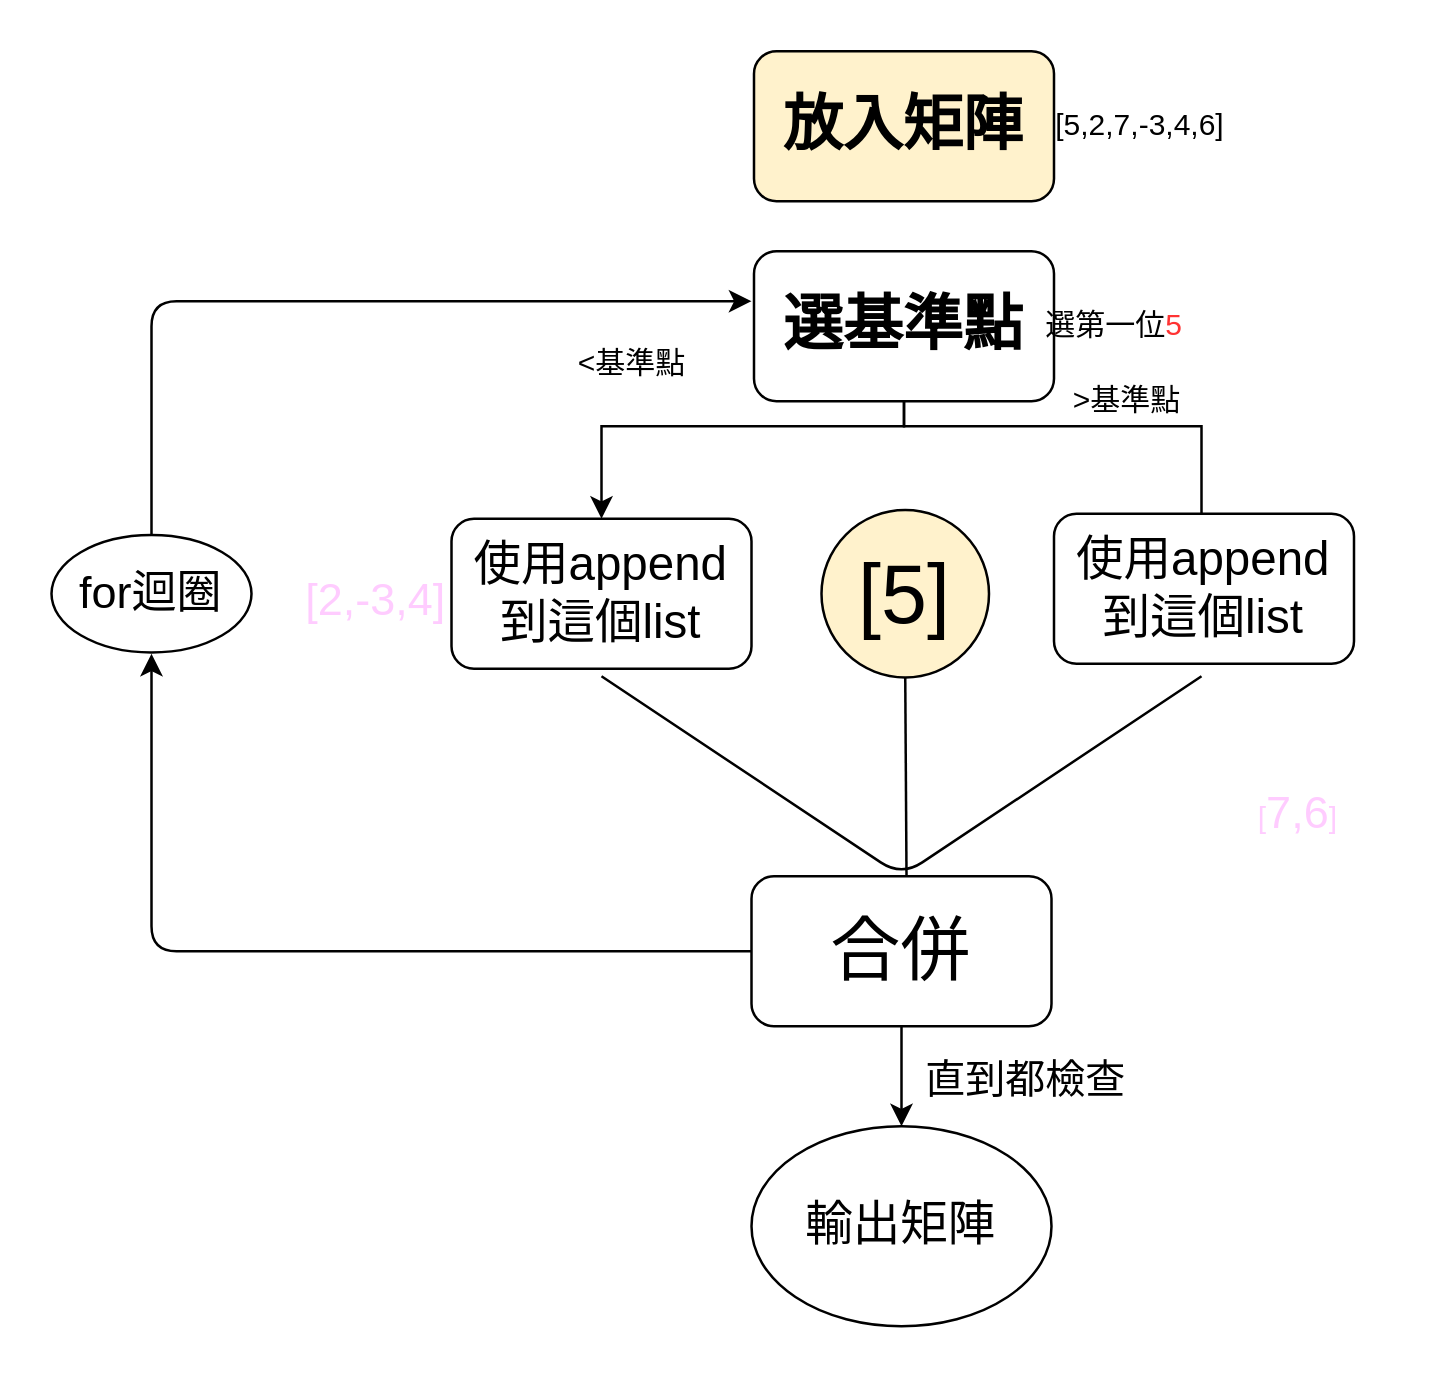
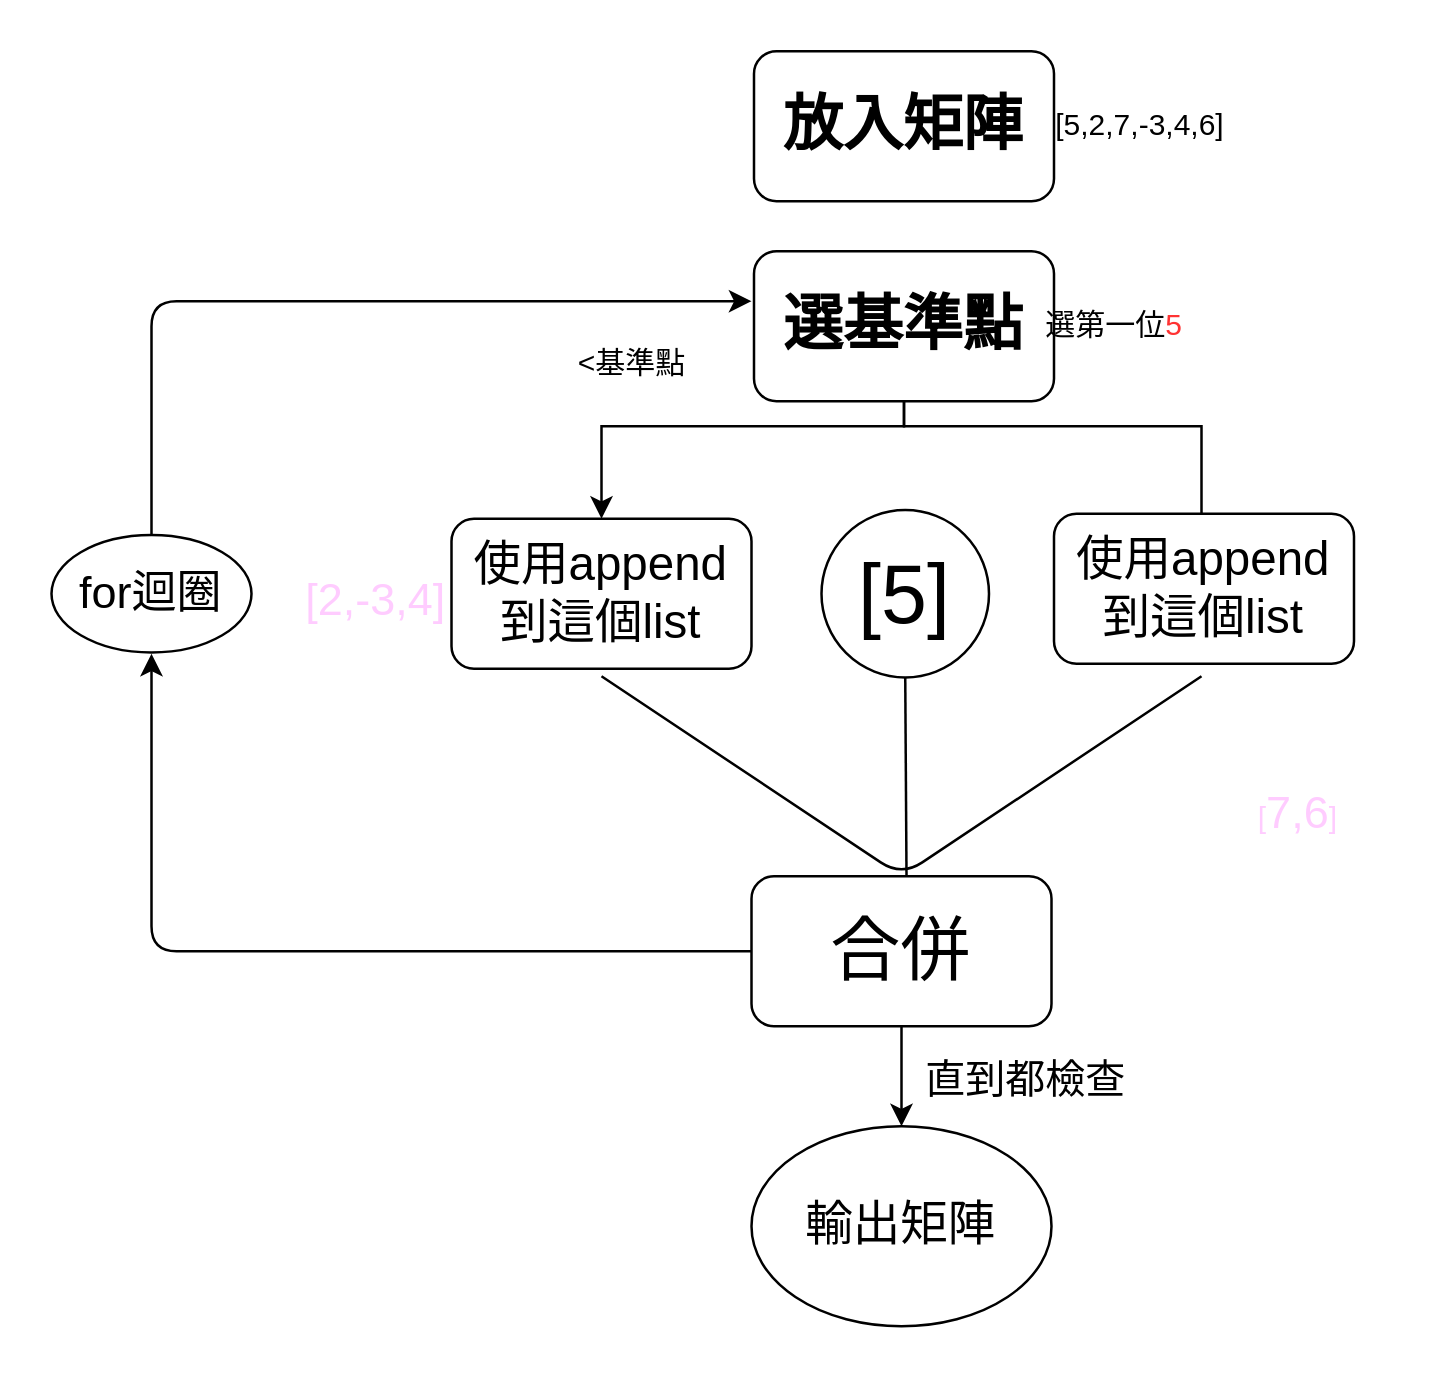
  <mxCell id="0" />
  <mxCell id="1" parent="0" />
- <mxCell id="2" value="&lt;b&gt;&lt;font style=&quot;font-size: 24px&quot;&gt;放入矩陣&lt;/font&gt;&lt;/b&gt;" style="rounded=1;whiteSpace=wrap;html=1;fillColor=#fff2cc;" vertex="1" parent="1"><mxGeometry x="301" y="20" width="120" height="60" as="geometry" /></mxCell>
+ <mxCell id="2" value="&lt;b&gt;&lt;font style=&quot;font-size: 24px&quot;&gt;放入矩陣&lt;/font&gt;&lt;/b&gt;" style="rounded=1;whiteSpace=wrap;html=1;" vertex="1" parent="1"><mxGeometry x="301" y="20" width="120" height="60" as="geometry" /></mxCell>
  <mxCell id="3" value="" style="edgeStyle=orthogonalEdgeStyle;rounded=0;orthogonalLoop=1;jettySize=auto;html=1;" edge="1" parent="1" source="5" target="6"><mxGeometry relative="1" as="geometry"><mxPoint x="210" y="190" as="targetPoint" /><Array as="points"><mxPoint x="361" y="170" /><mxPoint x="240" y="170" /></Array></mxGeometry></mxCell>
  <mxCell id="4" style="edgeStyle=orthogonalEdgeStyle;rounded=0;orthogonalLoop=1;jettySize=auto;html=1;exitX=1;exitY=0.5;exitDx=0;exitDy=0;" edge="1" parent="1" source="5"><mxGeometry relative="1" as="geometry"><mxPoint x="520" y="210" as="targetPoint" /><Array as="points"><mxPoint x="361" y="130" /><mxPoint x="361" y="170" /><mxPoint x="480" y="170" /><mxPoint x="480" y="210" /></Array></mxGeometry></mxCell>
  <mxCell id="5" value="&lt;b&gt;&lt;font style=&quot;font-size: 24px&quot;&gt;選基準點&lt;/font&gt;&lt;/b&gt;" style="rounded=1;whiteSpace=wrap;html=1;" vertex="1" parent="1"><mxGeometry x="301" y="100" width="120" height="60" as="geometry" /></mxCell>
  <mxCell id="6" value="&lt;font style=&quot;font-size: 19px&quot;&gt;使用append到這個list&lt;/font&gt;" style="rounded=1;whiteSpace=wrap;html=1;" vertex="1" parent="1"><mxGeometry x="180" y="207" width="120" height="60" as="geometry" /></mxCell>
  <mxCell id="7" value="&lt;font style=&quot;font-size: 19px&quot;&gt;使用append到這個list&lt;/font&gt;" style="rounded=1;whiteSpace=wrap;html=1;" vertex="1" parent="1"><mxGeometry x="421" y="205" width="120" height="60" as="geometry" /></mxCell>
  <mxCell id="8" value="&amp;lt;基準點" style="text;html=1;resizable=0;points=[];autosize=1;align=left;verticalAlign=top;spacingTop=-4;" vertex="1" parent="1"><mxGeometry x="229" y="135" width="60" height="20" as="geometry" /></mxCell>
- <mxCell id="9" value="&amp;gt;基準點" style="text;html=1;resizable=0;points=[];autosize=1;align=left;verticalAlign=top;spacingTop=-4;" vertex="1" parent="1"><mxGeometry x="427" y="150" width="60" height="20" as="geometry" /></mxCell>
  <mxCell id="10" value="[5,2,7,-3,4,6]" style="text;html=1;resizable=0;points=[];autosize=1;align=left;verticalAlign=top;spacingTop=-4;" vertex="1" parent="1"><mxGeometry x="420" y="40" width="80" height="20" as="geometry" /></mxCell>
  <mxCell id="11" value="選第一位&lt;font color=&quot;#ff3333&quot;&gt;5&lt;/font&gt;" style="text;html=1;resizable=0;points=[];autosize=1;align=left;verticalAlign=top;spacingTop=-4;" vertex="1" parent="1"><mxGeometry x="416" y="120" width="70" height="20" as="geometry" /></mxCell>
- <mxCell id="12" value="&lt;font style=&quot;font-size: 33px&quot;&gt;[5]&lt;/font&gt;" style="ellipse;whiteSpace=wrap;html=1;aspect=fixed;fillColor=#fff2cc;" vertex="1" parent="1"><mxGeometry x="328" y="203.5" width="67" height="67" as="geometry" /></mxCell>
+ <mxCell id="12" value="&lt;font style=&quot;font-size: 33px&quot;&gt;[5]&lt;/font&gt;" style="ellipse;whiteSpace=wrap;html=1;aspect=fixed;" vertex="1" parent="1"><mxGeometry x="328" y="203.5" width="67" height="67" as="geometry" /></mxCell>
  <mxCell id="13" value="" style="endArrow=none;html=1;" edge="1" parent="1"><mxGeometry width="50" height="50" relative="1" as="geometry"><mxPoint x="240" y="270" as="sourcePoint" /><mxPoint x="480" y="270" as="targetPoint" /><Array as="points"><mxPoint x="360" y="350" /></Array></mxGeometry></mxCell>
  <mxCell id="14" value="" style="endArrow=none;html=1;rounded=1;" edge="1" parent="1"><mxGeometry width="50" height="50" relative="1" as="geometry"><mxPoint x="362" y="350" as="sourcePoint" /><mxPoint x="361.5" y="270.5" as="targetPoint" /></mxGeometry></mxCell>
  <mxCell id="15" value="&lt;font style=&quot;font-size: 18px&quot; color=&quot;#ffccff&quot;&gt;[2,-3,4]&lt;/font&gt;" style="text;html=1;resizable=0;points=[];autosize=1;align=left;verticalAlign=top;spacingTop=-4;" vertex="1" parent="1"><mxGeometry x="120" y="227" width="70" height="20" as="geometry" /></mxCell>
  <mxCell id="16" value="&lt;font color=&quot;#ffccff&quot;&gt;[&lt;font style=&quot;font-size: 18px&quot;&gt;7,6&lt;/font&gt;]&lt;/font&gt;" style="text;html=1;resizable=0;points=[];autosize=1;align=left;verticalAlign=top;spacingTop=-4;" vertex="1" parent="1"><mxGeometry x="501" y="312" width="50" height="20" as="geometry" /></mxCell>
  <mxCell id="17" value="&lt;font style=&quot;font-size: 28px&quot;&gt;合併&lt;/font&gt;" style="rounded=1;whiteSpace=wrap;html=1;" vertex="1" parent="1"><mxGeometry x="300" y="350" width="120" height="60" as="geometry" /></mxCell>
  <mxCell id="18" value="" style="endArrow=classic;html=1;exitX=0.5;exitY=0;exitDx=0;exitDy=0;" edge="1" parent="1" source="19"><mxGeometry width="50" height="50" relative="1" as="geometry"><mxPoint x="120" y="480" as="sourcePoint" /><mxPoint x="300" y="120" as="targetPoint" /><Array as="points"><mxPoint x="60" y="120" /></Array></mxGeometry></mxCell>
  <mxCell id="19" value="&lt;font style=&quot;font-size: 18px&quot;&gt;for迴圈&lt;/font&gt;" style="ellipse;whiteSpace=wrap;html=1;" vertex="1" parent="1"><mxGeometry x="20" y="213.5" width="80" height="47" as="geometry" /></mxCell>
  <mxCell id="20" value="" style="endArrow=classic;html=1;exitX=0;exitY=0.5;exitDx=0;exitDy=0;" edge="1" parent="1" source="17"><mxGeometry width="50" height="50" relative="1" as="geometry"><mxPoint x="300" y="380" as="sourcePoint" /><mxPoint x="60" y="261" as="targetPoint" /><Array as="points"><mxPoint x="60" y="380" /><mxPoint x="60" y="330" /></Array></mxGeometry></mxCell>
  <mxCell id="21" value="" style="endArrow=classic;html=1;exitX=0.5;exitY=1;exitDx=0;exitDy=0;" edge="1" parent="1" source="17"><mxGeometry width="50" height="50" relative="1" as="geometry"><mxPoint x="20" y="480" as="sourcePoint" /><mxPoint x="360" y="450" as="targetPoint" /></mxGeometry></mxCell>
  <mxCell id="22" value="&lt;font style=&quot;font-size: 19px&quot;&gt;輸出矩陣&lt;/font&gt;" style="ellipse;whiteSpace=wrap;html=1;" vertex="1" parent="1"><mxGeometry x="300" y="450" width="120" height="80" as="geometry" /></mxCell>
  <mxCell id="23" value="&lt;font style=&quot;font-size: 16px&quot;&gt;直到都檢查&lt;/font&gt;" style="text;html=1;resizable=0;points=[];autosize=1;align=left;verticalAlign=top;spacingTop=-4;" vertex="1" parent="1"><mxGeometry x="368" y="419" width="100" height="20" as="geometry" /></mxCell>
